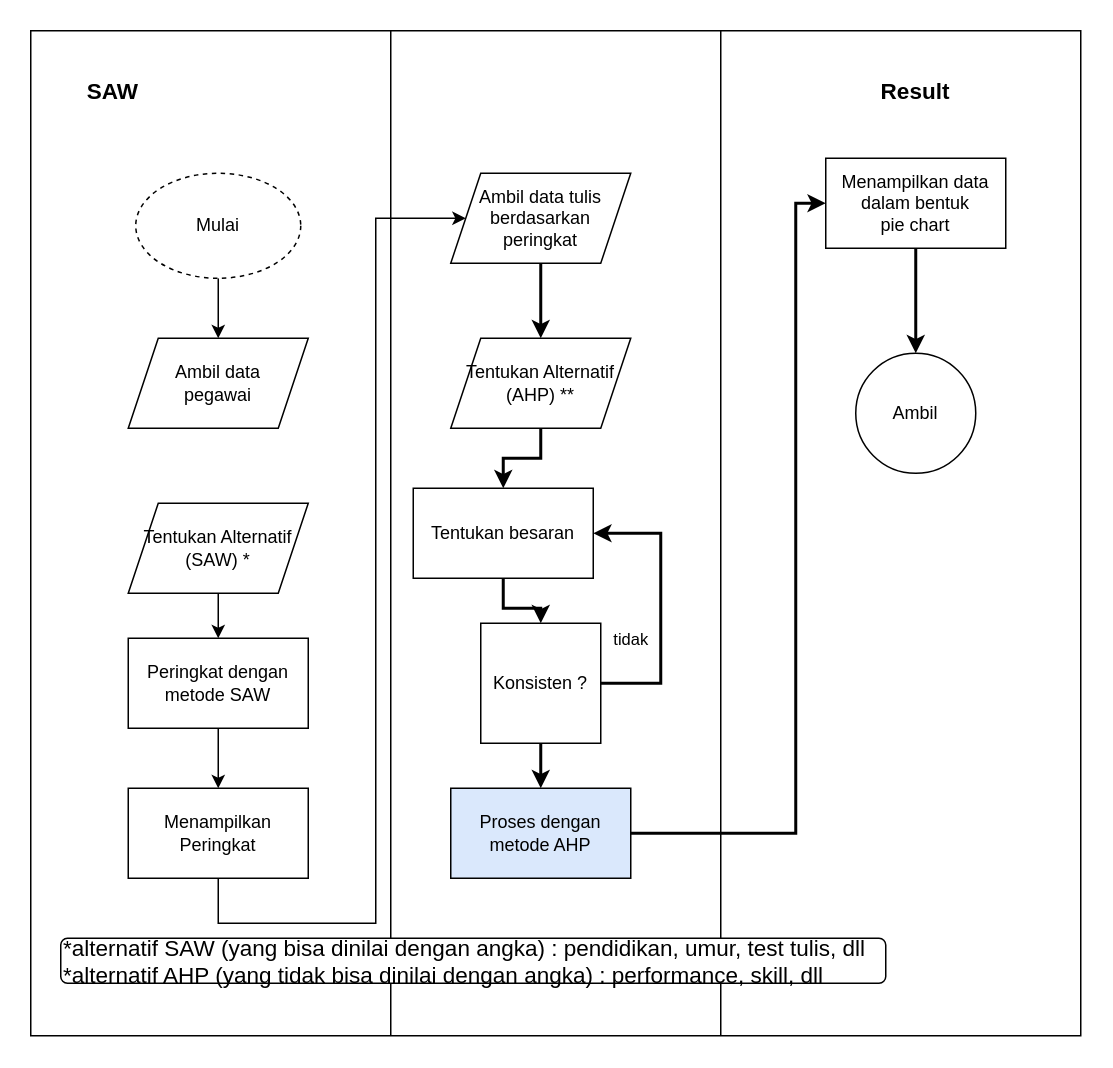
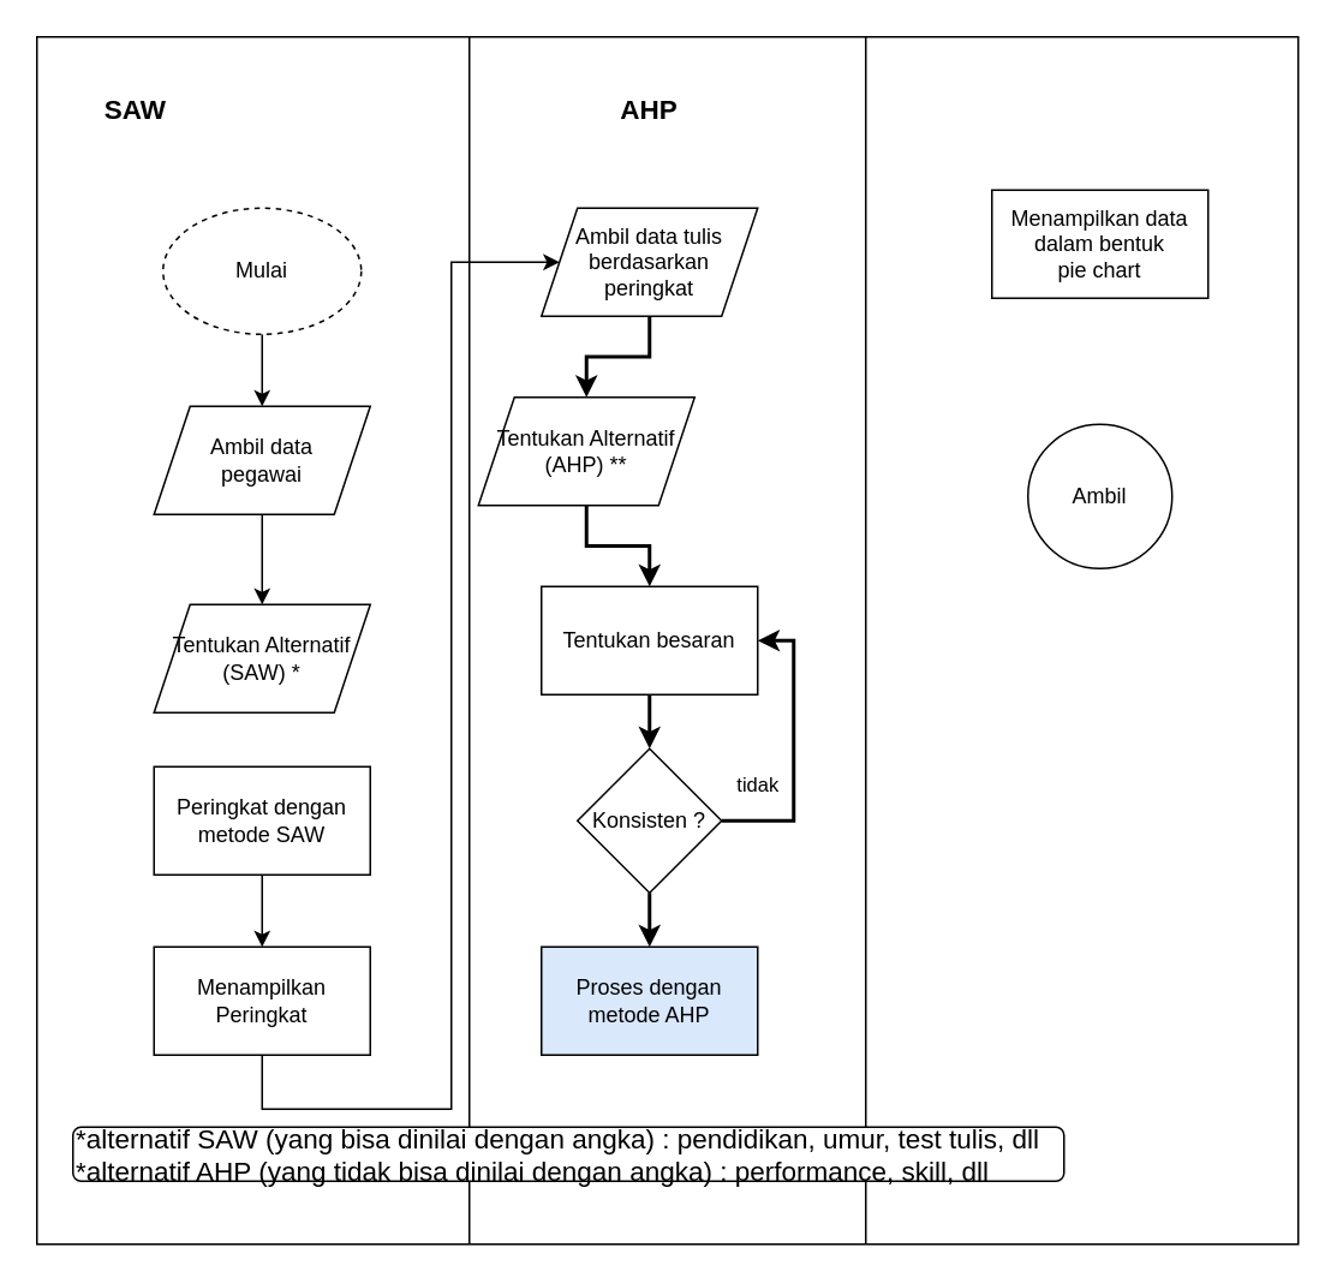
  <mxCell id="0" />
  <mxCell id="1" parent="0" />
  <mxCell id="2" value="" style="shape=process;whiteSpace=wrap;html=1;backgroundOutline=1;size=0.343;" vertex="1" parent="1"><mxGeometry x="20" y="20" width="700" height="670" as="geometry" /></mxCell>
  <mxCell id="3" value="" style="edgeStyle=orthogonalEdgeStyle;rounded=0;orthogonalLoop=1;jettySize=auto;html=1;" edge="1" parent="1" source="4" target="6"><mxGeometry relative="1" as="geometry" /></mxCell>
  <mxCell id="4" value="Mulai" style="ellipse;whiteSpace=wrap;html=1;dashed=1;" vertex="1" parent="1"><mxGeometry x="90" y="115" width="110" height="70" as="geometry" /></mxCell>
+ <mxCell id="5" value="" style="edgeStyle=orthogonalEdgeStyle;rounded=0;orthogonalLoop=1;jettySize=auto;html=1;" edge="1" parent="1" source="6" target="8"><mxGeometry relative="1" as="geometry" /></mxCell>
  <mxCell id="6" value="Ambil data&lt;br&gt;pegawai" style="shape=parallelogram;perimeter=parallelogramPerimeter;whiteSpace=wrap;html=1;fixedSize=1;" vertex="1" parent="1"><mxGeometry x="85" y="225" width="120" height="60" as="geometry" /></mxCell>
- <mxCell id="7" value="" style="edgeStyle=orthogonalEdgeStyle;rounded=0;orthogonalLoop=1;jettySize=auto;html=1;" edge="1" parent="1" source="8" target="10"><mxGeometry relative="1" as="geometry" /></mxCell>
  <mxCell id="8" value="Tentukan Alternatif&lt;br&gt;(SAW) *" style="shape=parallelogram;perimeter=parallelogramPerimeter;whiteSpace=wrap;html=1;fixedSize=1;" vertex="1" parent="1"><mxGeometry x="85" y="335" width="120" height="60" as="geometry" /></mxCell>
  <mxCell id="9" value="" style="edgeStyle=orthogonalEdgeStyle;rounded=0;orthogonalLoop=1;jettySize=auto;html=1;" edge="1" parent="1" source="10" target="12"><mxGeometry relative="1" as="geometry" /></mxCell>
  <mxCell id="10" value="Peringkat dengan&lt;br&gt;metode SAW" style="whiteSpace=wrap;html=1;" vertex="1" parent="1"><mxGeometry x="85" y="425" width="120" height="60" as="geometry" /></mxCell>
  <mxCell id="11" value="" style="edgeStyle=orthogonalEdgeStyle;rounded=0;orthogonalLoop=1;jettySize=auto;html=1;" edge="1" parent="1" source="12" target="14"><mxGeometry relative="1" as="geometry"><Array as="points"><mxPoint x="145" y="615" /><mxPoint x="250" y="615" /><mxPoint x="250" y="145" /></Array></mxGeometry></mxCell>
  <mxCell id="12" value="Menampilkan&lt;br&gt;Peringkat" style="whiteSpace=wrap;html=1;" vertex="1" parent="1"><mxGeometry x="85" y="525" width="120" height="60" as="geometry" /></mxCell>
  <mxCell id="13" value="" style="edgeStyle=orthogonalEdgeStyle;rounded=0;orthogonalLoop=1;jettySize=auto;html=1;strokeWidth=2;" edge="1" parent="1" source="14" target="16"><mxGeometry relative="1" as="geometry" /></mxCell>
  <mxCell id="14" value="Ambil data tulis&lt;br&gt;berdasarkan&lt;br&gt;peringkat" style="shape=parallelogram;perimeter=parallelogramPerimeter;whiteSpace=wrap;html=1;fixedSize=1;" vertex="1" parent="1"><mxGeometry x="300" y="115" width="120" height="60" as="geometry" /></mxCell>
  <mxCell id="15" value="" style="edgeStyle=orthogonalEdgeStyle;rounded=0;orthogonalLoop=1;jettySize=auto;html=1;strokeWidth=2;" edge="1" parent="1" source="16" target="18"><mxGeometry relative="1" as="geometry" /></mxCell>
- <mxCell id="16" value="Tentukan Alternatif&lt;br&gt;(AHP) **" style="shape=parallelogram;perimeter=parallelogramPerimeter;whiteSpace=wrap;html=1;fixedSize=1;" vertex="1" parent="1"><mxGeometry x="300" y="225" width="120" height="60" as="geometry" /></mxCell>
+ <mxCell id="16" value="Tentukan Alternatif&lt;br&gt;(AHP) **" style="shape=parallelogram;perimeter=parallelogramPerimeter;whiteSpace=wrap;html=1;fixedSize=1;" vertex="1" parent="1"><mxGeometry x="265" y="220" width="120" height="60" as="geometry" /></mxCell>
  <mxCell id="17" value="" style="edgeStyle=orthogonalEdgeStyle;rounded=0;orthogonalLoop=1;jettySize=auto;html=1;strokeWidth=2;" edge="1" parent="1" source="18" target="21"><mxGeometry relative="1" as="geometry" /></mxCell>
- <mxCell id="18" value="Tentukan besaran" style="whiteSpace=wrap;html=1;" vertex="1" parent="1"><mxGeometry x="275" y="325" width="120" height="60" as="geometry" /></mxCell>
+ <mxCell id="18" value="Tentukan besaran" style="whiteSpace=wrap;html=1;" vertex="1" parent="1"><mxGeometry x="300" y="325" width="120" height="60" as="geometry" /></mxCell>
  <mxCell id="19" value="tidak" style="edgeStyle=orthogonalEdgeStyle;rounded=0;orthogonalLoop=1;jettySize=auto;html=1;entryX=1;entryY=0.5;entryDx=0;entryDy=0;strokeWidth=2;" edge="1" parent="1" source="21" target="18"><mxGeometry x="-0.25" y="20" relative="1" as="geometry"><Array as="points"><mxPoint x="440" y="455" /><mxPoint x="440" y="355" /></Array><mxPoint as="offset" /></mxGeometry></mxCell>
  <mxCell id="20" value="" style="edgeStyle=orthogonalEdgeStyle;rounded=0;orthogonalLoop=1;jettySize=auto;html=1;strokeWidth=2;" edge="1" parent="1" source="21" target="23"><mxGeometry relative="1" as="geometry" /></mxCell>
- <mxCell id="21" value="Konsisten ?" style="whiteSpace=wrap;html=1;rounded=0;" vertex="1" parent="1"><mxGeometry x="320" y="415" width="80" height="80" as="geometry" /></mxCell>
- <mxCell id="22" value="" style="edgeStyle=orthogonalEdgeStyle;rounded=0;orthogonalLoop=1;jettySize=auto;html=1;strokeWidth=2;fontSize=15;" edge="1" parent="1" source="23" target="28"><mxGeometry relative="1" as="geometry"><Array as="points"><mxPoint x="530" y="555" /><mxPoint x="530" y="135" /></Array></mxGeometry></mxCell>
+ <mxCell id="21" value="Konsisten ?" style="rhombus;whiteSpace=wrap;html=1;" vertex="1" parent="1"><mxGeometry x="320" y="415" width="80" height="80" as="geometry" /></mxCell>
  <mxCell id="23" value="Proses dengan&lt;br&gt;metode AHP" style="whiteSpace=wrap;html=1;fillColor=#dae8fc;" vertex="1" parent="1"><mxGeometry x="300" y="525" width="120" height="60" as="geometry" /></mxCell>
  <mxCell id="24" value="&lt;b&gt;&lt;font style=&quot;font-size: 15px;&quot;&gt;SAW&lt;/font&gt;&lt;/b&gt;" style="text;html=1;strokeColor=none;fillColor=none;align=center;verticalAlign=middle;whiteSpace=wrap;rounded=0;" vertex="1" parent="1"><mxGeometry x="45" y="45" width="60" height="30" as="geometry" /></mxCell>
- <mxCell id="26" value="&lt;b&gt;&lt;font style=&quot;font-size: 15px;&quot;&gt;Result&lt;/font&gt;&lt;/b&gt;" style="text;html=1;strokeColor=none;fillColor=none;align=center;verticalAlign=middle;whiteSpace=wrap;rounded=0;" vertex="1" parent="1"><mxGeometry x="580" y="45" width="60" height="30" as="geometry" /></mxCell>
- <mxCell id="27" value="" style="edgeStyle=orthogonalEdgeStyle;rounded=0;orthogonalLoop=1;jettySize=auto;html=1;strokeWidth=2;fontSize=15;" edge="1" parent="1" source="28" target="29"><mxGeometry relative="1" as="geometry" /></mxCell>
+ <mxCell id="25" value="&lt;b&gt;&lt;font style=&quot;font-size: 15px;&quot;&gt;AHP&lt;/font&gt;&lt;/b&gt;" style="text;html=1;strokeColor=none;fillColor=none;align=center;verticalAlign=middle;whiteSpace=wrap;rounded=0;" vertex="1" parent="1"><mxGeometry x="330" y="45" width="60" height="30" as="geometry" /></mxCell>
  <mxCell id="28" value="Menampilkan data&lt;br&gt;dalam bentuk&lt;br&gt;pie chart" style="whiteSpace=wrap;html=1;" vertex="1" parent="1"><mxGeometry x="550" y="105" width="120" height="60" as="geometry" /></mxCell>
  <mxCell id="29" value="Ambil" style="ellipse;whiteSpace=wrap;html=1;" vertex="1" parent="1"><mxGeometry x="570" y="235" width="80" height="80" as="geometry" /></mxCell>
  <mxCell id="30" value="*alternatif SAW (yang bisa dinilai dengan angka) : pendidikan, umur, test tulis, dll&lt;br&gt;*alternatif AHP (yang tidak bisa dinilai dengan angka) : performance, skill, dll" style="text;html=1;strokeColor=default;fillColor=default;align=left;verticalAlign=middle;whiteSpace=wrap;rounded=1;fontSize=15;gradientColor=none;strokeWidth=1;" vertex="1" parent="1"><mxGeometry x="40" y="625" width="550" height="30" as="geometry" /></mxCell>
